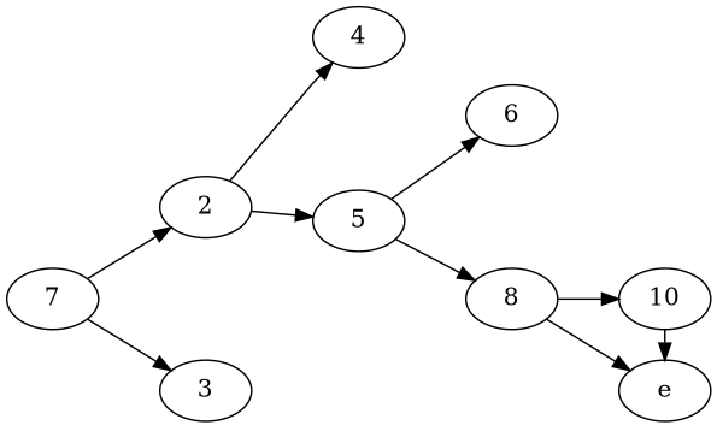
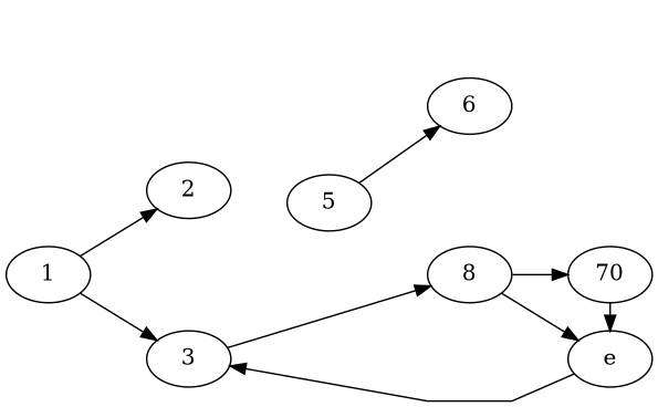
  strict digraph {
    rankdir=LR
    splines=polyline
    a [style=invis]
    3
    2
    b [style=invis]
    5
-   4
    c [style=invis]
    6
    d [style=invis]
    8
-   10
+   10 [label=70]
    e
-   1 [label=7]
+   1
    subgraph sub_1 {
      rank=same
      a
      3
      2
    }
    subgraph sub_2 {
      rank=same
      b
      5
-     4
    }
    subgraph sub_3 {
      rank=same
      c
      6
    }
    subgraph sub_4 {
      rank=same
      d
      8
    }
    subgraph sub_5 {
      rank=sink
      10
      e
    }
    a -> 3 [style=invis]
    3 -> d [style=invis]
-   5 -> 8
+   3 -> 8
    2 -> a [style=invis]
    2 -> b [style=invis]
-   2 -> 5
-   2 -> 4
    b -> 5 [style=invis]
    5 -> c [style=invis]
    5 -> 6
-   4 -> b [style=invis]
    6 -> c [style=invis]
    8 -> d [style=invis]
    8 -> 10
    8 -> e
    10 -> e
+   e -> 3
    1 -> a [style=invis]
    1 -> 3
    1 -> 2
  }
